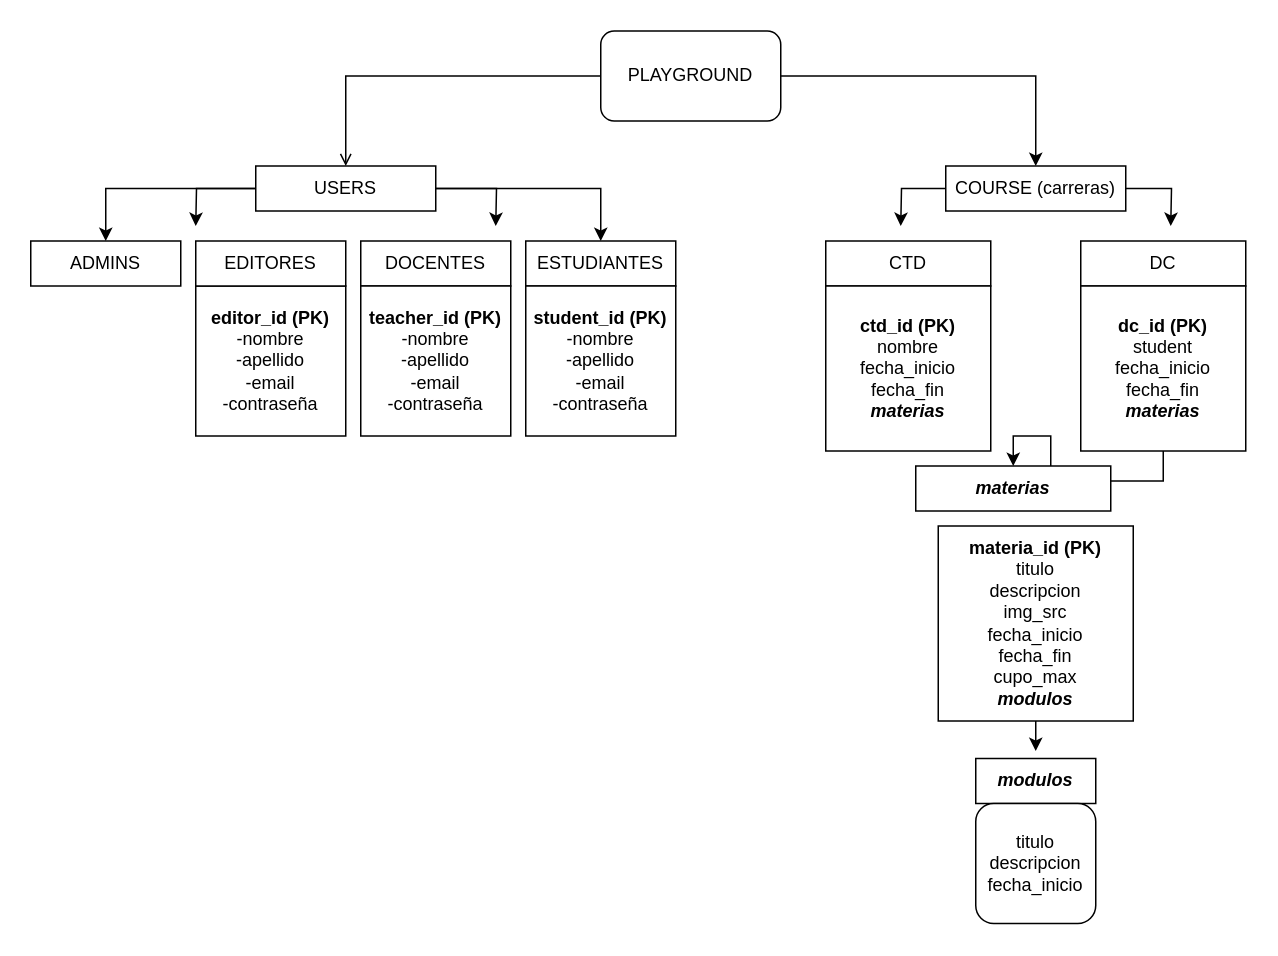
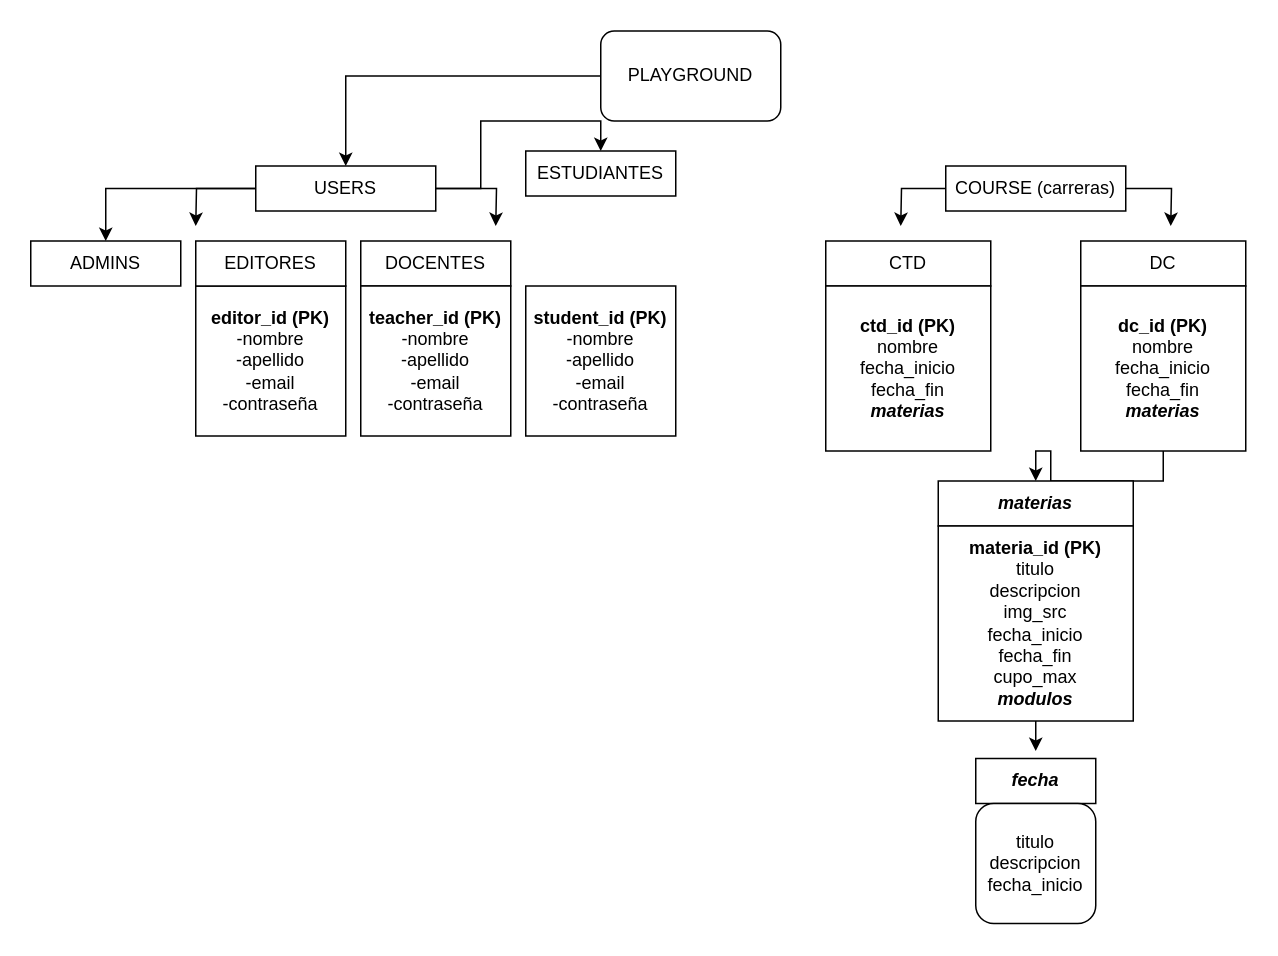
  <mxCell id="0" />
  <mxCell id="1" parent="0" />
  <mxCell id="2" style="edgeStyle=orthogonalEdgeStyle;rounded=0;orthogonalLoop=1;jettySize=auto;html=1;entryX=0.5;entryY=0;entryDx=0;entryDy=0;" edge="1" parent="1" source="6" target="14"><mxGeometry relative="1" as="geometry" /></mxCell>
  <mxCell id="3" style="edgeStyle=orthogonalEdgeStyle;rounded=0;orthogonalLoop=1;jettySize=auto;html=1;" edge="1" parent="1" source="6"><mxGeometry relative="1" as="geometry"><mxPoint x="330" y="150" as="targetPoint" /></mxGeometry></mxCell>
  <mxCell id="4" style="edgeStyle=orthogonalEdgeStyle;rounded=0;orthogonalLoop=1;jettySize=auto;html=1;" edge="1" parent="1" source="6"><mxGeometry relative="1" as="geometry"><mxPoint x="130" y="150" as="targetPoint" /></mxGeometry></mxCell>
  <mxCell id="5" style="edgeStyle=orthogonalEdgeStyle;rounded=0;orthogonalLoop=1;jettySize=auto;html=1;entryX=0.5;entryY=0;entryDx=0;entryDy=0;" edge="1" parent="1" source="6" target="17"><mxGeometry relative="1" as="geometry" /></mxCell>
  <mxCell id="6" value="USERS" style="rounded=0;whiteSpace=wrap;html=1;" vertex="1" parent="1"><mxGeometry x="170" y="110" width="120" height="30" as="geometry" /></mxCell>
- <mxCell id="7" style="edgeStyle=orthogonalEdgeStyle;rounded=0;orthogonalLoop=1;jettySize=auto;html=1;entryX=0.5;entryY=0;entryDx=0;entryDy=0;endArrow=open;" edge="1" parent="1" source="9" target="6"><mxGeometry relative="1" as="geometry" /></mxCell>
- <mxCell id="8" style="edgeStyle=orthogonalEdgeStyle;rounded=0;orthogonalLoop=1;jettySize=auto;html=1;entryX=0.5;entryY=0;entryDx=0;entryDy=0;" edge="1" parent="1" source="9" target="12"><mxGeometry relative="1" as="geometry" /></mxCell>
+ <mxCell id="7" style="edgeStyle=orthogonalEdgeStyle;rounded=0;orthogonalLoop=1;jettySize=auto;html=1;entryX=0.5;entryY=0;entryDx=0;entryDy=0;" edge="1" parent="1" source="9" target="6"><mxGeometry relative="1" as="geometry" /></mxCell>
  <mxCell id="9" value="PLAYGROUND" style="rounded=1;whiteSpace=wrap;html=1;" vertex="1" parent="1"><mxGeometry x="400" y="20" width="120" height="60" as="geometry" /></mxCell>
  <mxCell id="10" style="edgeStyle=orthogonalEdgeStyle;rounded=0;orthogonalLoop=1;jettySize=auto;html=1;" edge="1" parent="1" source="12"><mxGeometry relative="1" as="geometry"><mxPoint x="600" y="150" as="targetPoint" /></mxGeometry></mxCell>
  <mxCell id="11" style="edgeStyle=orthogonalEdgeStyle;rounded=0;orthogonalLoop=1;jettySize=auto;html=1;" edge="1" parent="1" source="12"><mxGeometry relative="1" as="geometry"><mxPoint x="780" y="150" as="targetPoint" /></mxGeometry></mxCell>
  <mxCell id="12" value="COURSE (carreras)" style="rounded=0;whiteSpace=wrap;html=1;" vertex="1" parent="1"><mxGeometry x="630" y="110" width="120" height="30" as="geometry" /></mxCell>
  <mxCell id="13" value="DOCENTES" style="rounded=0;whiteSpace=wrap;html=1;" vertex="1" parent="1"><mxGeometry x="240" y="160" width="100" height="30" as="geometry" /></mxCell>
- <mxCell id="14" value="ESTUDIANTES" style="rounded=0;whiteSpace=wrap;html=1;" vertex="1" parent="1"><mxGeometry x="350" y="160" width="100" height="30" as="geometry" /></mxCell>
+ <mxCell id="14" value="ESTUDIANTES" style="rounded=0;whiteSpace=wrap;html=1;" vertex="1" parent="1"><mxGeometry x="350" y="100" width="100" height="30" as="geometry" /></mxCell>
  <mxCell id="15" value="&lt;b style=&quot;border-color: var(--border-color);&quot;&gt;teacher_id (PK)&lt;/b&gt;&lt;br&gt;-nombre&lt;br&gt;-apellido&lt;br&gt;-email&lt;br&gt;-contraseña" style="whiteSpace=wrap;html=1;aspect=fixed;" vertex="1" parent="1"><mxGeometry x="240" y="190" width="100" height="100" as="geometry" /></mxCell>
  <mxCell id="16" value="&lt;b style=&quot;border-color: var(--border-color);&quot;&gt;student_id (PK)&lt;/b&gt;&lt;br&gt;-nombre&lt;br&gt;-apellido&lt;br&gt;-email&lt;br&gt;-contraseña" style="whiteSpace=wrap;html=1;aspect=fixed;" vertex="1" parent="1"><mxGeometry x="350" y="190" width="100" height="100" as="geometry" /></mxCell>
  <mxCell id="17" value="ADMINS" style="rounded=0;whiteSpace=wrap;html=1;" vertex="1" parent="1"><mxGeometry x="20" y="160" width="100" height="30" as="geometry" /></mxCell>
  <mxCell id="18" value="&lt;b&gt;editor_id (PK)&lt;br&gt;&lt;/b&gt;-nombre&lt;br&gt;-apellido&lt;br&gt;-email&lt;br&gt;-contraseña" style="whiteSpace=wrap;html=1;aspect=fixed;" vertex="1" parent="1"><mxGeometry x="130" y="190" width="100" height="100" as="geometry" /></mxCell>
  <mxCell id="19" value="EDITORES" style="rounded=0;whiteSpace=wrap;html=1;" vertex="1" parent="1"><mxGeometry x="130" y="160" width="100" height="30" as="geometry" /></mxCell>
  <mxCell id="20" value="CTD" style="rounded=0;whiteSpace=wrap;html=1;" vertex="1" parent="1"><mxGeometry x="550" y="160" width="110" height="30" as="geometry" /></mxCell>
  <mxCell id="21" value="DC" style="rounded=0;whiteSpace=wrap;html=1;" vertex="1" parent="1"><mxGeometry x="720" y="160" width="110" height="30" as="geometry" /></mxCell>
  <mxCell id="22" value="&lt;b&gt;ctd_id (PK)&lt;/b&gt;&lt;br&gt;nombre&lt;br&gt;fecha_inicio&lt;br&gt;fecha_fin&lt;br&gt;&lt;b&gt;&lt;i&gt;materias&lt;/i&gt;&lt;/b&gt;" style="whiteSpace=wrap;html=1;aspect=fixed;" vertex="1" parent="1"><mxGeometry x="550" y="190" width="110" height="110" as="geometry" /></mxCell>
  <mxCell id="23" style="edgeStyle=orthogonalEdgeStyle;rounded=0;orthogonalLoop=1;jettySize=auto;html=1;" edge="1" parent="1" source="24" target="25"><mxGeometry relative="1" as="geometry" /></mxCell>
- <mxCell id="24" value="&lt;b&gt;dc_id (PK)&lt;/b&gt;&lt;br&gt;student&lt;br&gt;fecha_inicio&lt;br&gt;fecha_fin&lt;br&gt;&lt;i&gt;&lt;b&gt;materias&lt;/b&gt;&lt;/i&gt;" style="whiteSpace=wrap;html=1;aspect=fixed;" vertex="1" parent="1"><mxGeometry x="720" y="190" width="110" height="110" as="geometry" /></mxCell>
- <mxCell id="25" value="&lt;b&gt;&lt;i&gt;materias&lt;/i&gt;&lt;/b&gt;" style="rounded=0;whiteSpace=wrap;html=1;" vertex="1" parent="1"><mxGeometry x="610" y="310" width="130" height="30" as="geometry" /></mxCell>
+ <mxCell id="24" value="&lt;b&gt;dc_id (PK)&lt;/b&gt;&lt;br&gt;nombre&lt;br&gt;fecha_inicio&lt;br&gt;fecha_fin&lt;br&gt;&lt;i&gt;&lt;b&gt;materias&lt;/b&gt;&lt;/i&gt;" style="whiteSpace=wrap;html=1;aspect=fixed;" vertex="1" parent="1"><mxGeometry x="720" y="190" width="110" height="110" as="geometry" /></mxCell>
+ <mxCell id="25" value="&lt;b&gt;&lt;i&gt;materias&lt;/i&gt;&lt;/b&gt;" style="rounded=0;whiteSpace=wrap;html=1;" vertex="1" parent="1"><mxGeometry x="625" y="320" width="130" height="30" as="geometry" /></mxCell>
  <mxCell id="26" style="edgeStyle=orthogonalEdgeStyle;rounded=0;orthogonalLoop=1;jettySize=auto;html=1;" edge="1" parent="1" source="27"><mxGeometry relative="1" as="geometry"><mxPoint x="690" y="500" as="targetPoint" /></mxGeometry></mxCell>
  <mxCell id="27" value="&lt;b&gt;materia_id (PK)&lt;/b&gt;&lt;br&gt;titulo&lt;br&gt;descripcion&lt;br&gt;img_src&lt;br&gt;fecha_inicio&lt;br&gt;fecha_fin&lt;br&gt;cupo_max&lt;br&gt;&lt;b&gt;&lt;i&gt;modulos&lt;/i&gt;&lt;/b&gt;" style="whiteSpace=wrap;html=1;aspect=fixed;" vertex="1" parent="1"><mxGeometry x="625" y="350" width="130" height="130" as="geometry" /></mxCell>
- <mxCell id="28" value="&lt;b&gt;&lt;i&gt;modulos&lt;/i&gt;&lt;/b&gt;" style="rounded=0;whiteSpace=wrap;html=1;" vertex="1" parent="1"><mxGeometry x="650" y="505" width="80" height="30" as="geometry" /></mxCell>
+ <mxCell id="28" value="&lt;b&gt;&lt;i&gt;fecha&lt;/i&gt;&lt;/b&gt;" style="rounded=0;whiteSpace=wrap;html=1;" vertex="1" parent="1"><mxGeometry x="650" y="505" width="80" height="30" as="geometry" /></mxCell>
  <mxCell id="29" value="titulo&lt;br&gt;descripcion&lt;br&gt;fecha_inicio" style="whiteSpace=wrap;html=1;aspect=fixed;rounded=1;" vertex="1" parent="1"><mxGeometry x="650" y="535" width="80" height="80" as="geometry" /></mxCell>
